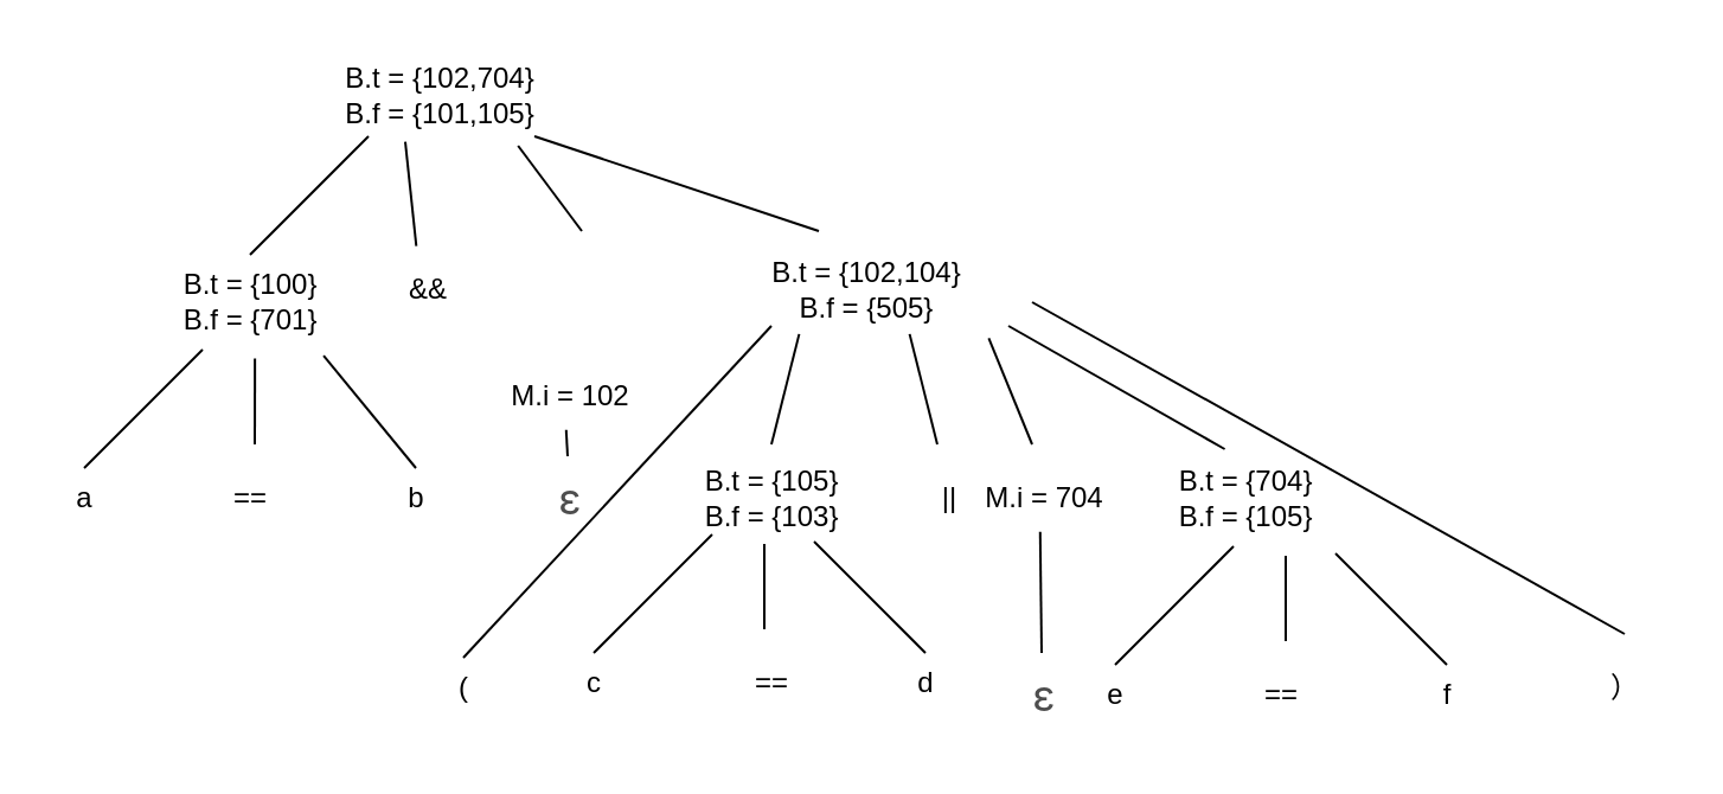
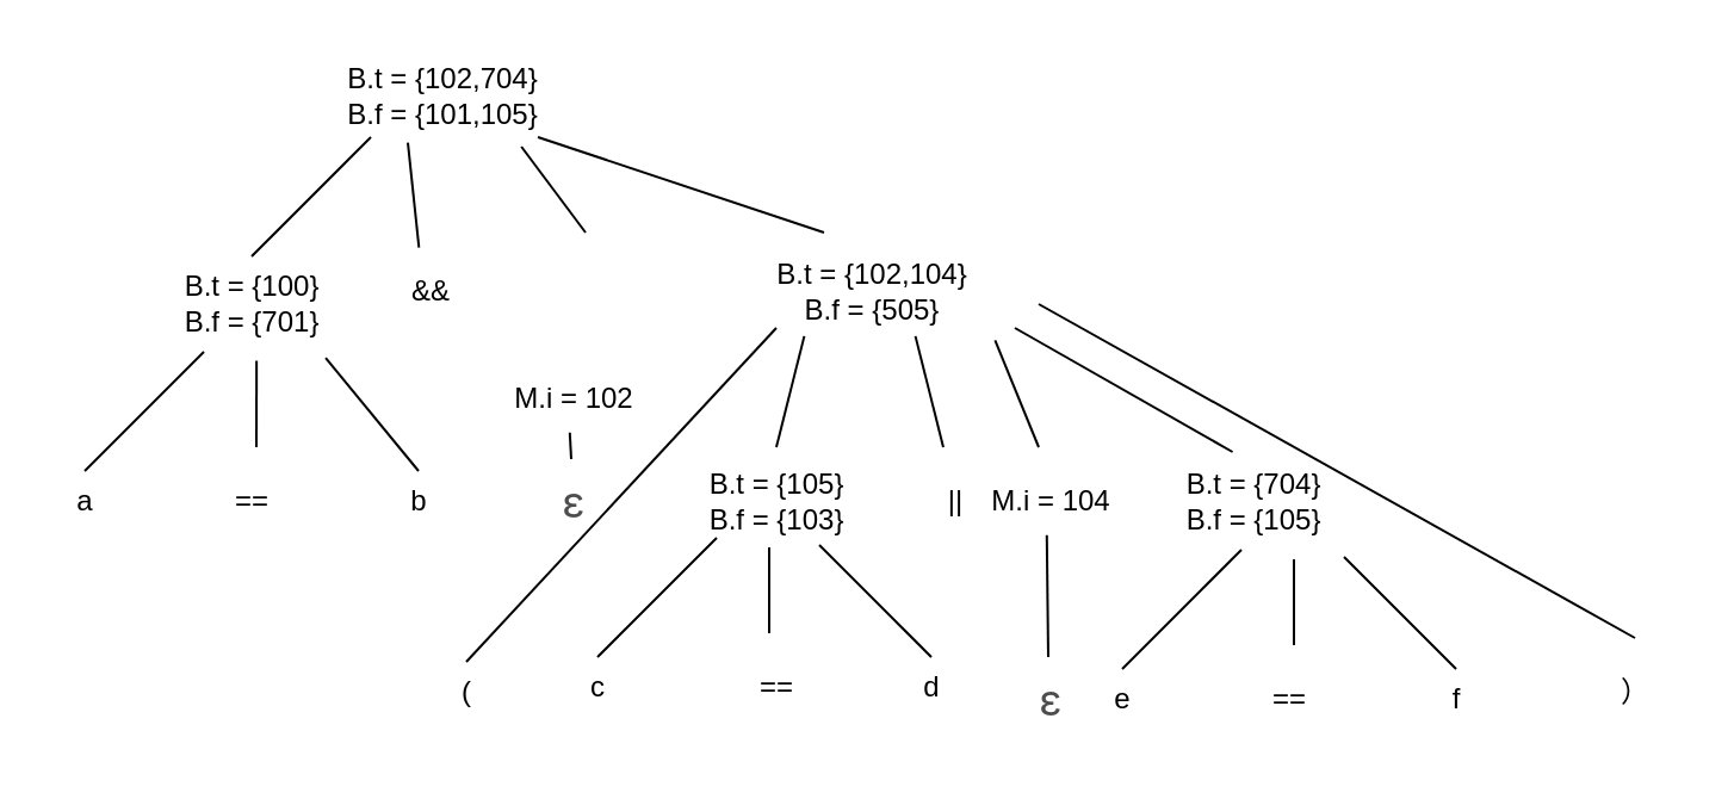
  <mxCell id="0" />
  <mxCell id="1" parent="0" />
  <mxCell id="2" value="B.t = {102,704}&lt;div&gt;B.f = {101,105}&lt;/div&gt;" style="text;html=1;align=center;verticalAlign=middle;resizable=0;points=[];autosize=1;strokeColor=none;fillColor=none;" parent="1" vertex="1"><mxGeometry x="135" y="20" width="100" height="40" as="geometry" /></mxCell>
  <mxCell id="3" value="" style="endArrow=none;html=1;rounded=0;" parent="1" edge="1"><mxGeometry width="50" height="50" relative="1" as="geometry"><mxPoint x="105" y="107" as="sourcePoint" /><mxPoint x="155" y="57" as="targetPoint" /></mxGeometry></mxCell>
  <mxCell id="4" value="B.t = {100}&lt;div&gt;B.f = {701}&lt;/div&gt;" style="text;html=1;align=center;verticalAlign=middle;resizable=0;points=[];autosize=1;strokeColor=none;fillColor=none;" parent="1" vertex="1"><mxGeometry x="65" y="107" width="80" height="40" as="geometry" /></mxCell>
  <mxCell id="5" value="" style="endArrow=none;html=1;rounded=0;" parent="1" edge="1"><mxGeometry width="50" height="50" relative="1" as="geometry"><mxPoint x="35" y="197" as="sourcePoint" /><mxPoint x="85" y="147" as="targetPoint" /></mxGeometry></mxCell>
  <mxCell id="6" value="" style="endArrow=none;html=1;rounded=0;entryX=0.526;entryY=1.093;entryDx=0;entryDy=0;entryPerimeter=0;" parent="1" target="4" edge="1"><mxGeometry width="50" height="50" relative="1" as="geometry"><mxPoint x="107" y="187" as="sourcePoint" /><mxPoint x="135" y="167" as="targetPoint" /></mxGeometry></mxCell>
  <mxCell id="7" value="" style="endArrow=none;html=1;rounded=0;entryX=0.888;entryY=1.064;entryDx=0;entryDy=0;entryPerimeter=0;" parent="1" target="4" edge="1"><mxGeometry width="50" height="50" relative="1" as="geometry"><mxPoint x="175" y="197" as="sourcePoint" /><mxPoint x="195" y="187" as="targetPoint" /></mxGeometry></mxCell>
  <mxCell id="8" value="a" style="text;html=1;align=center;verticalAlign=middle;resizable=0;points=[];autosize=1;strokeColor=none;fillColor=none;" parent="1" vertex="1"><mxGeometry x="20" y="195" width="30" height="30" as="geometry" /></mxCell>
  <mxCell id="9" value="==" style="text;html=1;align=center;verticalAlign=middle;resizable=0;points=[];autosize=1;strokeColor=none;fillColor=none;" parent="1" vertex="1"><mxGeometry x="85" y="195" width="40" height="30" as="geometry" /></mxCell>
  <mxCell id="10" value="b" style="text;html=1;align=center;verticalAlign=middle;resizable=0;points=[];autosize=1;strokeColor=none;fillColor=none;" parent="1" vertex="1"><mxGeometry x="160" y="195" width="30" height="30" as="geometry" /></mxCell>
  <mxCell id="11" value="&amp;amp;&amp;amp;" style="text;html=1;align=center;verticalAlign=middle;resizable=0;points=[];autosize=1;strokeColor=none;fillColor=none;" parent="1" vertex="1"><mxGeometry x="160" y="107" width="40" height="30" as="geometry" /></mxCell>
  <mxCell id="12" value="" style="endArrow=none;html=1;rounded=0;entryX=0.831;entryY=1.025;entryDx=0;entryDy=0;entryPerimeter=0;" parent="1" target="2" edge="1"><mxGeometry width="50" height="50" relative="1" as="geometry"><mxPoint x="245" y="97" as="sourcePoint" /><mxPoint x="265" y="97" as="targetPoint" /></mxGeometry></mxCell>
  <mxCell id="13" value="" style="endArrow=none;html=1;rounded=0;entryX=0.355;entryY=0.982;entryDx=0;entryDy=0;entryPerimeter=0;exitX=0.379;exitY=-0.124;exitDx=0;exitDy=0;exitPerimeter=0;" parent="1" source="11" target="2" edge="1"><mxGeometry width="50" height="50" relative="1" as="geometry"><mxPoint x="135" y="117" as="sourcePoint" /><mxPoint x="185" y="67" as="targetPoint" /></mxGeometry></mxCell>
  <mxCell id="14" value="M.i = 102" style="text;html=1;align=center;verticalAlign=middle;resizable=0;points=[];autosize=1;strokeColor=none;fillColor=none;" parent="1" vertex="1"><mxGeometry x="205" y="152" width="70" height="30" as="geometry" /></mxCell>
  <mxCell id="15" value="" style="endArrow=none;html=1;rounded=0;entryX=0.477;entryY=0.962;entryDx=0;entryDy=0;entryPerimeter=0;" parent="1" target="14" edge="1"><mxGeometry width="50" height="50" relative="1" as="geometry"><mxPoint x="239" y="192" as="sourcePoint" /><mxPoint x="255" y="162" as="targetPoint" /></mxGeometry></mxCell>
  <mxCell id="16" value="&lt;span style=&quot;color: rgb(77, 77, 77); font-family: -apple-system, &amp;quot;SF UI Text&amp;quot;, Arial, &amp;quot;PingFang SC&amp;quot;, &amp;quot;Hiragino Sans GB&amp;quot;, &amp;quot;Microsoft YaHei&amp;quot;, &amp;quot;WenQuanYi Micro Hei&amp;quot;, sans-serif; font-size: large; font-variant-ligatures: no-common-ligatures; text-align: start; text-wrap: wrap; background-color: rgb(255, 255, 255);&quot;&gt;ε&lt;/span&gt;" style="text;html=1;align=center;verticalAlign=middle;resizable=0;points=[];autosize=1;strokeColor=none;fillColor=none;" parent="1" vertex="1"><mxGeometry x="225" y="190" width="30" height="40" as="geometry" /></mxCell>
  <mxCell id="17" value="" style="endArrow=none;html=1;rounded=0;" parent="1" edge="1"><mxGeometry width="50" height="50" relative="1" as="geometry"><mxPoint x="345" y="97" as="sourcePoint" /><mxPoint x="225" y="57" as="targetPoint" /></mxGeometry></mxCell>
  <mxCell id="18" value="B.t = {102,104}&lt;div&gt;B.f = {505}&lt;/div&gt;" style="text;html=1;align=center;verticalAlign=middle;resizable=0;points=[];autosize=1;strokeColor=none;fillColor=none;" parent="1" vertex="1"><mxGeometry x="315" y="102" width="100" height="40" as="geometry" /></mxCell>
  <mxCell id="19" value="" style="endArrow=none;html=1;rounded=0;entryX=0.217;entryY=0.961;entryDx=0;entryDy=0;entryPerimeter=0;" parent="1" target="18" edge="1"><mxGeometry width="50" height="50" relative="1" as="geometry"><mxPoint x="325" y="187" as="sourcePoint" /><mxPoint x="345" y="157" as="targetPoint" /></mxGeometry></mxCell>
  <mxCell id="20" value="B.t = {105}&lt;div&gt;B.f = {103}&lt;/div&gt;" style="text;html=1;align=center;verticalAlign=middle;resizable=0;points=[];autosize=1;strokeColor=none;fillColor=none;" parent="1" vertex="1"><mxGeometry x="285" y="190" width="80" height="40" as="geometry" /></mxCell>
  <mxCell id="21" value="" style="endArrow=none;html=1;rounded=0;entryX=0.683;entryY=0.961;entryDx=0;entryDy=0;entryPerimeter=0;" parent="1" target="18" edge="1"><mxGeometry width="50" height="50" relative="1" as="geometry"><mxPoint x="395" y="187" as="sourcePoint" /><mxPoint x="445" y="197" as="targetPoint" /></mxGeometry></mxCell>
  <mxCell id="22" value="||" style="text;html=1;align=center;verticalAlign=middle;resizable=0;points=[];autosize=1;strokeColor=none;fillColor=none;" parent="1" vertex="1"><mxGeometry x="385" y="195" width="30" height="30" as="geometry" /></mxCell>
  <mxCell id="23" value="" style="endArrow=none;html=1;rounded=0;exitX=1.017;exitY=1.004;exitDx=0;exitDy=0;exitPerimeter=0;" parent="1" source="18" edge="1"><mxGeometry width="50" height="50" relative="1" as="geometry"><mxPoint x="455" y="177" as="sourcePoint" /><mxPoint x="435" y="187" as="targetPoint" /></mxGeometry></mxCell>
- <mxCell id="24" value="M.i = 704" style="text;html=1;align=center;verticalAlign=middle;resizable=0;points=[];autosize=1;strokeColor=none;fillColor=none;" parent="1" vertex="1"><mxGeometry x="405" y="195" width="70" height="30" as="geometry" /></mxCell>
+ <mxCell id="24" value="M.i = 104" style="text;html=1;align=center;verticalAlign=middle;resizable=0;points=[];autosize=1;strokeColor=none;fillColor=none;" parent="1" vertex="1"><mxGeometry x="405" y="195" width="70" height="30" as="geometry" /></mxCell>
  <mxCell id="25" value="" style="endArrow=none;html=1;rounded=0;entryX=0.477;entryY=0.962;entryDx=0;entryDy=0;entryPerimeter=0;" parent="1" target="24" edge="1"><mxGeometry width="50" height="50" relative="1" as="geometry"><mxPoint x="439" y="275" as="sourcePoint" /><mxPoint x="455" y="245" as="targetPoint" /></mxGeometry></mxCell>
  <mxCell id="26" value="&lt;span style=&quot;color: rgb(77, 77, 77); font-family: -apple-system, &amp;quot;SF UI Text&amp;quot;, Arial, &amp;quot;PingFang SC&amp;quot;, &amp;quot;Hiragino Sans GB&amp;quot;, &amp;quot;Microsoft YaHei&amp;quot;, &amp;quot;WenQuanYi Micro Hei&amp;quot;, sans-serif; font-size: large; font-variant-ligatures: no-common-ligatures; text-align: start; text-wrap: wrap; background-color: rgb(255, 255, 255);&quot;&gt;ε&lt;/span&gt;" style="text;html=1;align=center;verticalAlign=middle;resizable=0;points=[];autosize=1;strokeColor=none;fillColor=none;" parent="1" vertex="1"><mxGeometry x="425" y="273" width="30" height="40" as="geometry" /></mxCell>
  <mxCell id="27" value="" style="endArrow=none;html=1;rounded=0;exitX=0.391;exitY=-0.025;exitDx=0;exitDy=0;exitPerimeter=0;" parent="1" edge="1" source="28"><mxGeometry width="50" height="50" relative="1" as="geometry"><mxPoint x="545" y="187" as="sourcePoint" /><mxPoint x="425" y="137" as="targetPoint" /></mxGeometry></mxCell>
  <mxCell id="28" value="B.t = {704}&lt;div&gt;B.f = {105}&lt;/div&gt;" style="text;html=1;align=center;verticalAlign=middle;resizable=0;points=[];autosize=1;strokeColor=none;fillColor=none;" parent="1" vertex="1"><mxGeometry x="485" y="190" width="80" height="40" as="geometry" /></mxCell>
  <mxCell id="29" value="" style="endArrow=none;html=1;rounded=0;" parent="1" edge="1"><mxGeometry width="50" height="50" relative="1" as="geometry"><mxPoint x="250" y="275" as="sourcePoint" /><mxPoint x="300" y="225" as="targetPoint" /></mxGeometry></mxCell>
  <mxCell id="30" value="" style="endArrow=none;html=1;rounded=0;entryX=0.526;entryY=1.093;entryDx=0;entryDy=0;entryPerimeter=0;" parent="1" edge="1"><mxGeometry width="50" height="50" relative="1" as="geometry"><mxPoint x="322" y="265" as="sourcePoint" /><mxPoint x="322" y="229" as="targetPoint" /></mxGeometry></mxCell>
  <mxCell id="31" value="" style="endArrow=none;html=1;rounded=0;entryX=0.888;entryY=1.064;entryDx=0;entryDy=0;entryPerimeter=0;" parent="1" edge="1"><mxGeometry width="50" height="50" relative="1" as="geometry"><mxPoint x="390" y="275" as="sourcePoint" /><mxPoint x="343" y="228" as="targetPoint" /></mxGeometry></mxCell>
  <mxCell id="32" value="c" style="text;html=1;align=center;verticalAlign=middle;resizable=0;points=[];autosize=1;strokeColor=none;fillColor=none;" parent="1" vertex="1"><mxGeometry x="235" y="273" width="30" height="30" as="geometry" /></mxCell>
  <mxCell id="33" value="==" style="text;html=1;align=center;verticalAlign=middle;resizable=0;points=[];autosize=1;strokeColor=none;fillColor=none;" parent="1" vertex="1"><mxGeometry x="305" y="273" width="40" height="30" as="geometry" /></mxCell>
  <mxCell id="34" value="d" style="text;html=1;align=center;verticalAlign=middle;resizable=0;points=[];autosize=1;strokeColor=none;fillColor=none;" parent="1" vertex="1"><mxGeometry x="375" y="273" width="30" height="30" as="geometry" /></mxCell>
  <mxCell id="35" value="" style="endArrow=none;html=1;rounded=0;" parent="1" edge="1"><mxGeometry width="50" height="50" relative="1" as="geometry"><mxPoint x="470" y="280" as="sourcePoint" /><mxPoint x="520" y="230" as="targetPoint" /></mxGeometry></mxCell>
  <mxCell id="36" value="" style="endArrow=none;html=1;rounded=0;entryX=0.526;entryY=1.093;entryDx=0;entryDy=0;entryPerimeter=0;" parent="1" edge="1"><mxGeometry width="50" height="50" relative="1" as="geometry"><mxPoint x="542" y="270" as="sourcePoint" /><mxPoint x="542" y="234" as="targetPoint" /></mxGeometry></mxCell>
  <mxCell id="37" value="" style="endArrow=none;html=1;rounded=0;entryX=0.888;entryY=1.064;entryDx=0;entryDy=0;entryPerimeter=0;" parent="1" edge="1"><mxGeometry width="50" height="50" relative="1" as="geometry"><mxPoint x="610" y="280" as="sourcePoint" /><mxPoint x="563" y="233" as="targetPoint" /></mxGeometry></mxCell>
  <mxCell id="38" value="e" style="text;html=1;align=center;verticalAlign=middle;resizable=0;points=[];autosize=1;strokeColor=none;fillColor=none;" parent="1" vertex="1"><mxGeometry x="455" y="278" width="30" height="30" as="geometry" /></mxCell>
  <mxCell id="39" value="==" style="text;html=1;align=center;verticalAlign=middle;resizable=0;points=[];autosize=1;strokeColor=none;fillColor=none;" parent="1" vertex="1"><mxGeometry x="520" y="278" width="40" height="30" as="geometry" /></mxCell>
  <mxCell id="40" value="f" style="text;html=1;align=center;verticalAlign=middle;resizable=0;points=[];autosize=1;strokeColor=none;fillColor=none;" parent="1" vertex="1"><mxGeometry x="595" y="278" width="30" height="30" as="geometry" /></mxCell>
  <mxCell id="41" value="" style="endArrow=none;html=1;rounded=0;" edge="1" parent="1"><mxGeometry width="50" height="50" relative="1" as="geometry"><mxPoint x="195" y="277" as="sourcePoint" /><mxPoint x="325" y="137" as="targetPoint" /></mxGeometry></mxCell>
  <mxCell id="42" value="(" style="text;html=1;align=center;verticalAlign=middle;resizable=0;points=[];autosize=1;strokeColor=none;fillColor=none;" vertex="1" parent="1"><mxGeometry x="180" y="275" width="30" height="30" as="geometry" /></mxCell>
  <mxCell id="43" value="" style="endArrow=none;html=1;rounded=0;" edge="1" parent="1"><mxGeometry width="50" height="50" relative="1" as="geometry"><mxPoint x="435" y="127" as="sourcePoint" /><mxPoint x="685" y="267" as="targetPoint" /></mxGeometry></mxCell>
  <mxCell id="44" value="）" style="text;html=1;align=center;verticalAlign=middle;resizable=0;points=[];autosize=1;strokeColor=none;fillColor=none;" vertex="1" parent="1"><mxGeometry x="665" y="275" width="40" height="30" as="geometry" /></mxCell>
